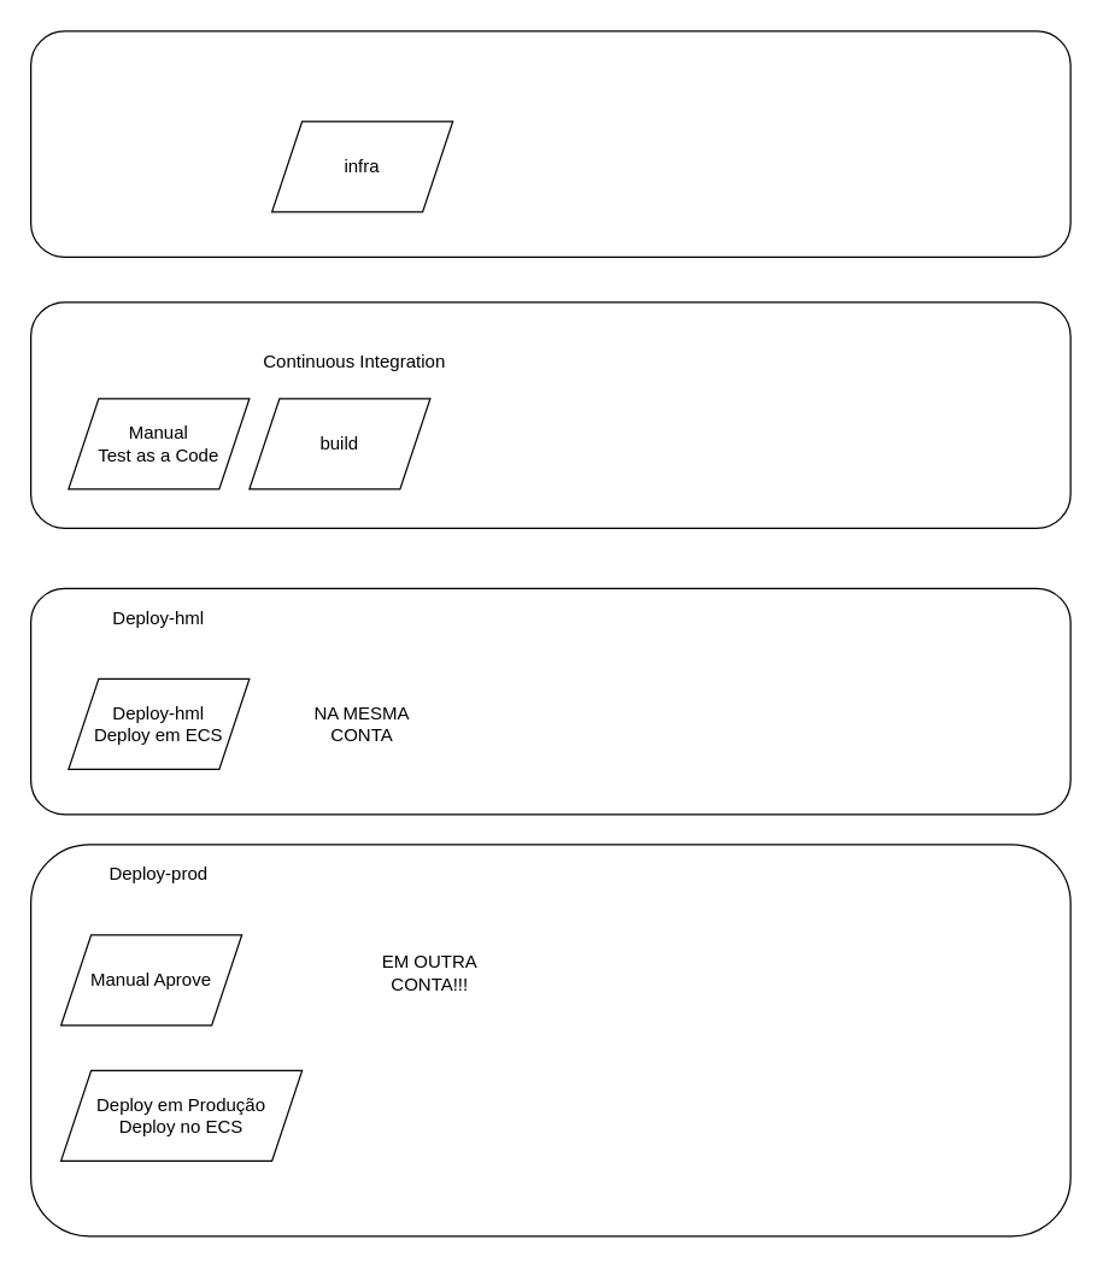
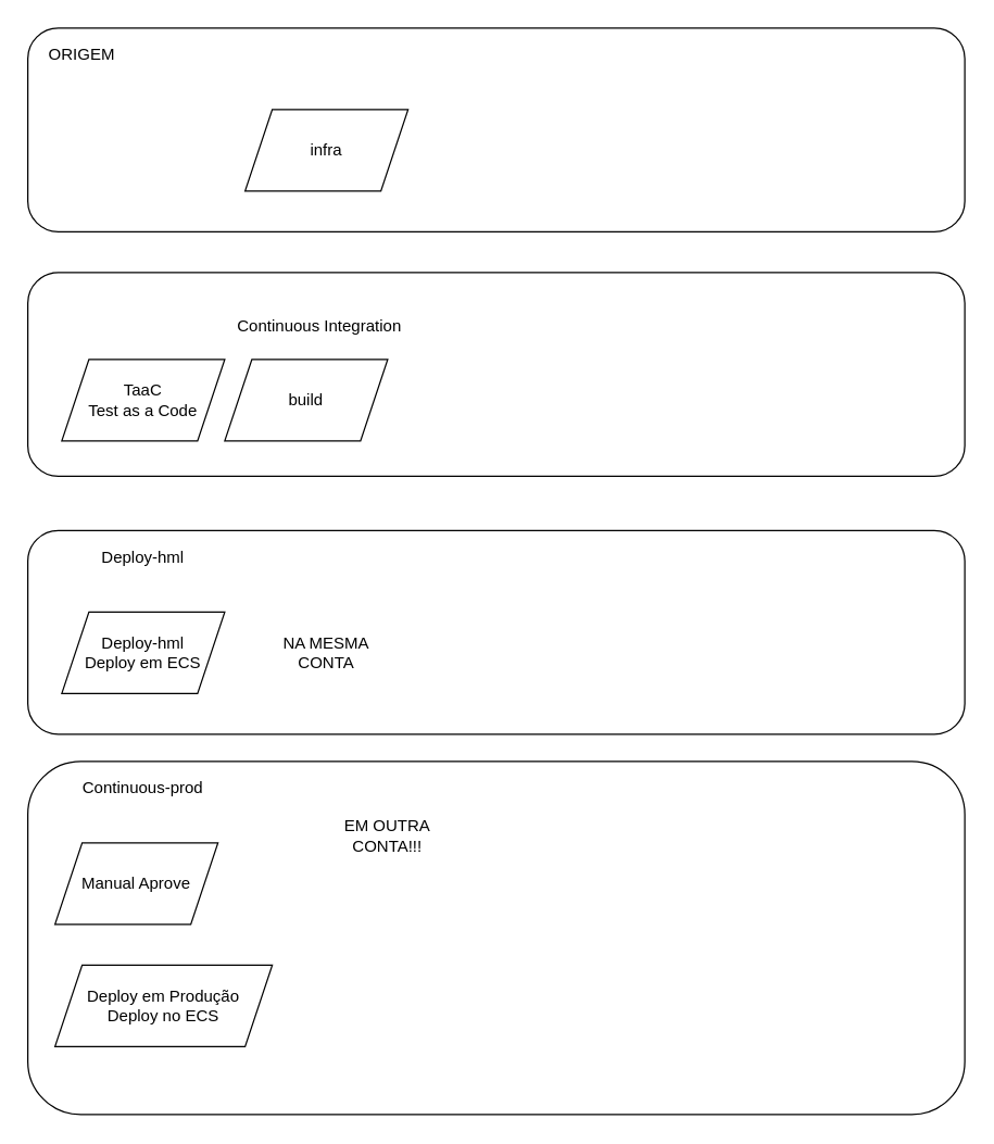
  <mxCell id="0" />
  <mxCell id="1" parent="0" />
  <mxCell id="2" value="" style="rounded=1;whiteSpace=wrap;html=1;" vertex="1" parent="1"><mxGeometry x="20" y="20" width="690" height="150" as="geometry" /></mxCell>
+ <mxCell id="3" value="ORIGEM" style="text;html=1;strokeColor=none;fillColor=none;align=center;verticalAlign=middle;whiteSpace=wrap;rounded=0;" vertex="1" parent="1"><mxGeometry x="40" y="30" width="40" height="20" as="geometry" /></mxCell>
  <mxCell id="4" value="infra" style="shape=parallelogram;perimeter=parallelogramPerimeter;whiteSpace=wrap;html=1;fixedSize=1;" vertex="1" parent="1"><mxGeometry x="180" y="80" width="120" height="60" as="geometry" /></mxCell>
  <mxCell id="5" value="" style="rounded=1;whiteSpace=wrap;html=1;" vertex="1" parent="1"><mxGeometry x="20" y="200" width="690" height="150" as="geometry" /></mxCell>
  <mxCell id="6" value="Continuous Integration" style="text;html=1;strokeColor=none;fillColor=none;align=center;verticalAlign=middle;whiteSpace=wrap;rounded=0;" vertex="1" parent="1"><mxGeometry x="160" y="230" width="150" height="20" as="geometry" /></mxCell>
- <mxCell id="7" value="Manual&lt;br&gt;Test as a Code" style="shape=parallelogram;perimeter=parallelogramPerimeter;whiteSpace=wrap;html=1;fixedSize=1;" vertex="1" parent="1"><mxGeometry x="45" y="264" width="120" height="60" as="geometry" /></mxCell>
+ <mxCell id="7" value="TaaC&lt;br&gt;Test as a Code" style="shape=parallelogram;perimeter=parallelogramPerimeter;whiteSpace=wrap;html=1;fixedSize=1;" vertex="1" parent="1"><mxGeometry x="45" y="264" width="120" height="60" as="geometry" /></mxCell>
  <mxCell id="8" value="build" style="shape=parallelogram;perimeter=parallelogramPerimeter;whiteSpace=wrap;html=1;fixedSize=1;" vertex="1" parent="1"><mxGeometry x="165" y="264" width="120" height="60" as="geometry" /></mxCell>
  <mxCell id="9" value="" style="rounded=1;whiteSpace=wrap;html=1;" vertex="1" parent="1"><mxGeometry x="20" y="390" width="690" height="150" as="geometry" /></mxCell>
  <mxCell id="10" value="Deploy-hml" style="text;html=1;strokeColor=none;fillColor=none;align=center;verticalAlign=middle;whiteSpace=wrap;rounded=0;" vertex="1" parent="1"><mxGeometry x="30" y="400" width="150" height="20" as="geometry" /></mxCell>
  <mxCell id="11" value="Deploy-hml&lt;br&gt;Deploy em ECS" style="shape=parallelogram;perimeter=parallelogramPerimeter;whiteSpace=wrap;html=1;fixedSize=1;" vertex="1" parent="1"><mxGeometry x="45" y="450" width="120" height="60" as="geometry" /></mxCell>
  <mxCell id="12" value="NA MESMA CONTA" style="text;html=1;strokeColor=none;fillColor=none;align=center;verticalAlign=middle;whiteSpace=wrap;rounded=0;" vertex="1" parent="1"><mxGeometry x="195" y="445" width="90" height="70" as="geometry" /></mxCell>
  <mxCell id="13" value="" style="rounded=1;whiteSpace=wrap;html=1;" vertex="1" parent="1"><mxGeometry x="20" y="560" width="690" height="260" as="geometry" /></mxCell>
- <mxCell id="14" value="Deploy-prod" style="text;html=1;strokeColor=none;fillColor=none;align=center;verticalAlign=middle;whiteSpace=wrap;rounded=0;" vertex="1" parent="1"><mxGeometry x="30" y="570" width="150" height="20" as="geometry" /></mxCell>
+ <mxCell id="14" value="Continuous-prod" style="text;html=1;strokeColor=none;fillColor=none;align=center;verticalAlign=middle;whiteSpace=wrap;rounded=0;" vertex="1" parent="1"><mxGeometry x="30" y="570" width="150" height="20" as="geometry" /></mxCell>
  <mxCell id="15" value="Manual Aprove" style="shape=parallelogram;perimeter=parallelogramPerimeter;whiteSpace=wrap;html=1;fixedSize=1;" vertex="1" parent="1"><mxGeometry x="40" y="620" width="120" height="60" as="geometry" /></mxCell>
  <mxCell id="16" value="Deploy em Produção&lt;br&gt;Deploy no ECS" style="shape=parallelogram;perimeter=parallelogramPerimeter;whiteSpace=wrap;html=1;fixedSize=1;" vertex="1" parent="1"><mxGeometry x="40" y="710" width="160" height="60" as="geometry" /></mxCell>
- <mxCell id="17" value="EM OUTRA CONTA!!!" style="text;html=1;strokeColor=none;fillColor=none;align=center;verticalAlign=middle;whiteSpace=wrap;rounded=0;" vertex="1" parent="1"><mxGeometry x="240" y="610" width="90" height="70" as="geometry" /></mxCell>
+ <mxCell id="17" value="EM OUTRA CONTA!!!" style="text;html=1;strokeColor=none;fillColor=none;align=center;verticalAlign=middle;whiteSpace=wrap;rounded=0;" vertex="1" parent="1"><mxGeometry x="240" y="580" width="90" height="70" as="geometry" /></mxCell>
